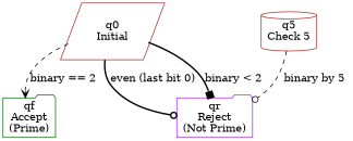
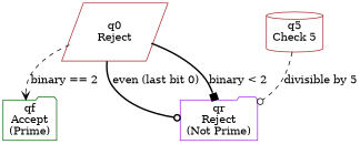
  digraph {
    rankdir=TB
    node [color=brown shape=folder]
    edge [arrowhead=odot style=bold]
-   n1 [label="q0\nInitial" shape=parallelogram]
+   n1 [label="q0\nReject" shape=parallelogram]
    n2 [color=purple label="qr\nReject\n(Not Prime)"]
    n3 [color=darkgreen label="qf\nAccept\n(Prime)"]
    n4 [label="q5\nCheck 5" shape=cylinder]
    n1 -> n2 [arrowhead=box label="binary < 2"]
    n1 -> n2 [label="even (last bit 0)"]
    n1 -> n3 [arrowhead=vee label="binary == 2" style=dashed]
-   n4 -> n2 [label="binary by 5" style=dashed]
+   n4 -> n2 [label="divisible by 5" style=dashed]
  }
